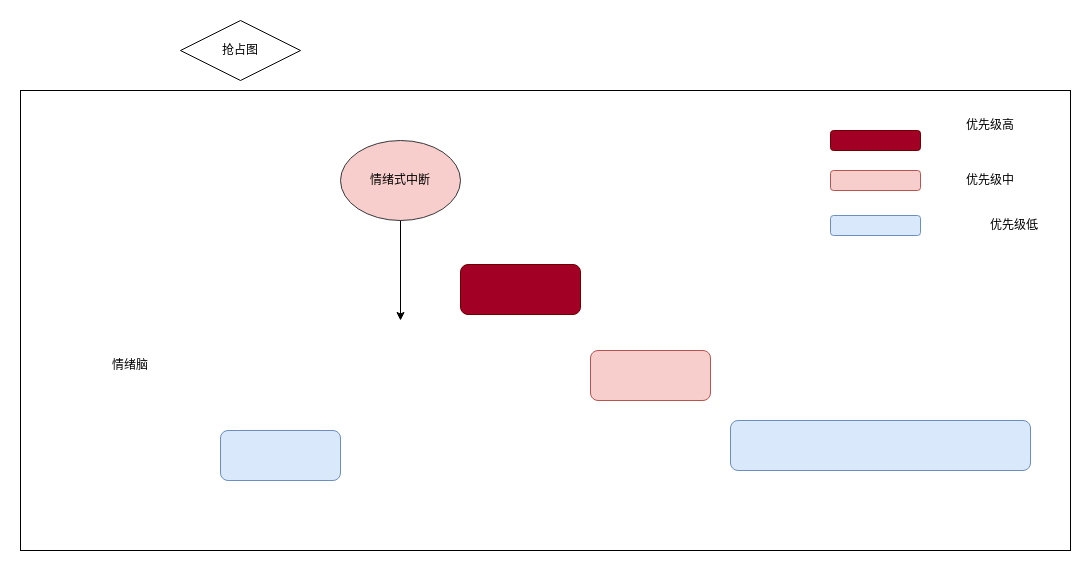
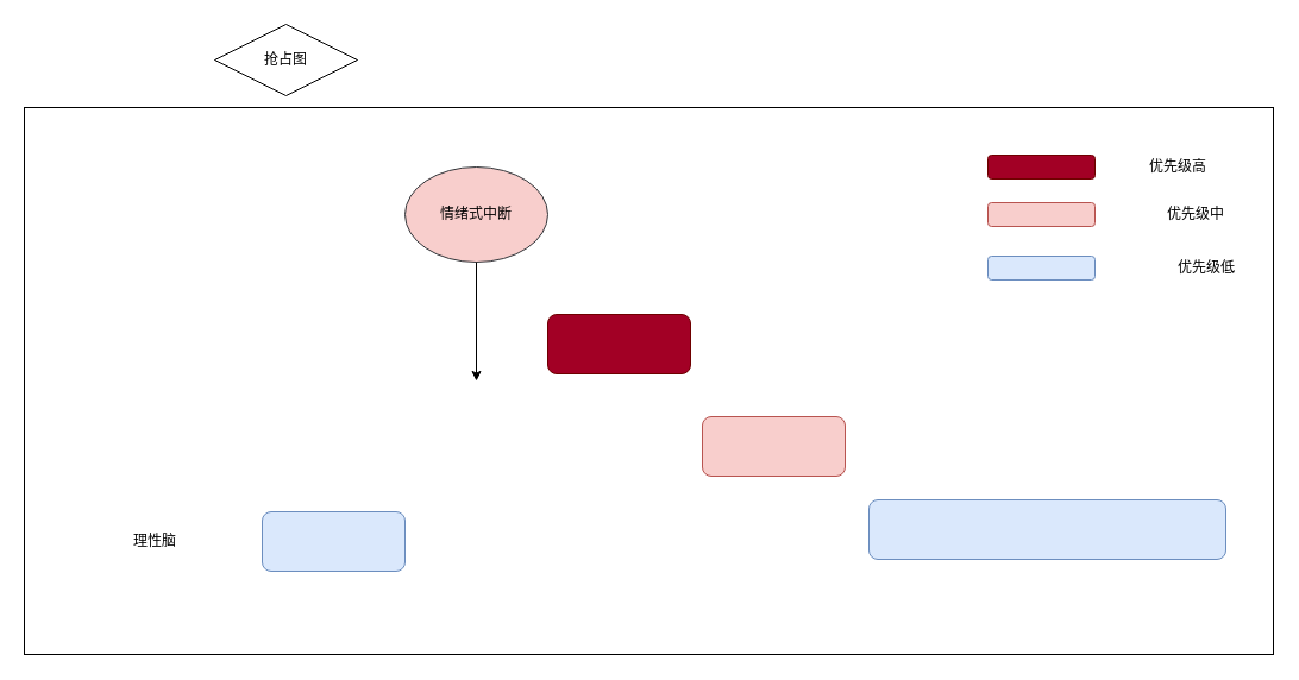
  <mxCell id="0" />
  <mxCell id="1" parent="0" />
  <mxCell id="2" value="抢占图" style="rhombus;whiteSpace=wrap;html=1;" vertex="1" parent="1"><mxGeometry x="180" y="20" width="120" height="60" as="geometry" /></mxCell>
  <mxCell id="3" value="" style="rounded=0;whiteSpace=wrap;html=1;" vertex="1" parent="1"><mxGeometry x="20" y="90" width="1050" height="460" as="geometry" /></mxCell>
  <mxCell id="4" value="" style="rounded=1;whiteSpace=wrap;html=1;fillColor=#dae8fc;strokeColor=#6c8ebf;" vertex="1" parent="1"><mxGeometry x="220" y="430" width="120" height="50" as="geometry" /></mxCell>
- <mxCell id="6" value="情绪脑" style="text;html=1;strokeColor=none;fillColor=none;align=center;verticalAlign=middle;whiteSpace=wrap;rounded=0;" vertex="1" parent="1"><mxGeometry x="100" y="350" width="60" height="30" as="geometry" /></mxCell>
+ <mxCell id="5" value="理性脑" style="text;html=1;strokeColor=none;fillColor=none;align=center;verticalAlign=middle;whiteSpace=wrap;rounded=0;" vertex="1" parent="1"><mxGeometry x="100" y="440" width="60" height="30" as="geometry" /></mxCell>
  <mxCell id="7" value="" style="rounded=1;whiteSpace=wrap;html=1;fillColor=#a20025;strokeColor=#6F0000;fontColor=#ffffff;" vertex="1" parent="1"><mxGeometry x="460" y="264" width="120" height="50" as="geometry" /></mxCell>
  <mxCell id="8" value="" style="rounded=1;whiteSpace=wrap;html=1;fillColor=#f8cecc;strokeColor=#b85450;" vertex="1" parent="1"><mxGeometry x="590" y="350" width="120" height="50" as="geometry" /></mxCell>
  <mxCell id="9" value="" style="rounded=1;whiteSpace=wrap;html=1;fillColor=#dae8fc;strokeColor=#6c8ebf;" vertex="1" parent="1"><mxGeometry x="730" y="420" width="300" height="50" as="geometry" /></mxCell>
  <mxCell id="10" value="情绪式中断" style="ellipse;whiteSpace=wrap;html=1;fillColor=#f8cecc;strokeColor=#36393d;" vertex="1" parent="1"><mxGeometry x="340" y="140" width="120" height="80" as="geometry" /></mxCell>
  <mxCell id="11" value="" style="endArrow=classic;html=1;rounded=0;exitX=0.5;exitY=1;exitDx=0;exitDy=0;" edge="1" parent="1" source="10"><mxGeometry width="50" height="50" relative="1" as="geometry"><mxPoint x="350" y="310" as="sourcePoint" /><mxPoint x="400" y="320" as="targetPoint" /></mxGeometry></mxCell>
  <mxCell id="12" value="" style="rounded=1;whiteSpace=wrap;html=1;fillColor=#a20025;strokeColor=#6F0000;fontColor=#ffffff;" vertex="1" parent="1"><mxGeometry x="830" y="130" width="90" height="20" as="geometry" /></mxCell>
- <mxCell id="13" value="优先级高" style="text;html=1;strokeColor=none;fillColor=none;align=center;verticalAlign=middle;whiteSpace=wrap;rounded=0;" vertex="1" parent="1"><mxGeometry x="960" y="110" width="60" height="30" as="geometry" /></mxCell>
+ <mxCell id="13" value="优先级高" style="text;html=1;strokeColor=none;fillColor=none;align=center;verticalAlign=middle;whiteSpace=wrap;rounded=0;" vertex="1" parent="1"><mxGeometry x="960" y="125" width="60" height="30" as="geometry" /></mxCell>
  <mxCell id="14" value="" style="rounded=1;whiteSpace=wrap;html=1;fillColor=#f8cecc;strokeColor=#b85450;" vertex="1" parent="1"><mxGeometry x="830" y="170" width="90" height="20" as="geometry" /></mxCell>
- <mxCell id="15" value="优先级中" style="text;html=1;strokeColor=none;fillColor=none;align=center;verticalAlign=middle;whiteSpace=wrap;rounded=0;" vertex="1" parent="1"><mxGeometry x="960" y="165" width="60" height="30" as="geometry" /></mxCell>
+ <mxCell id="15" value="优先级中" style="text;html=1;strokeColor=none;fillColor=none;align=center;verticalAlign=middle;whiteSpace=wrap;rounded=0;" vertex="1" parent="1"><mxGeometry x="975" y="165" width="60" height="30" as="geometry" /></mxCell>
  <mxCell id="16" value="优先级低" style="text;html=1;strokeColor=none;fillColor=none;align=center;verticalAlign=middle;whiteSpace=wrap;rounded=0;" vertex="1" parent="1"><mxGeometry x="984" y="210" width="60" height="30" as="geometry" /></mxCell>
  <mxCell id="17" value="" style="rounded=1;whiteSpace=wrap;html=1;fillColor=#dae8fc;strokeColor=#6c8ebf;" vertex="1" parent="1"><mxGeometry x="830" y="215" width="90" height="20" as="geometry" /></mxCell>
